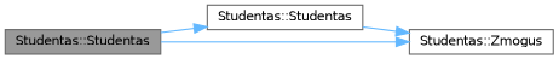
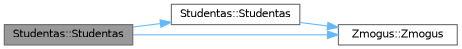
  digraph {
    rankdir=LR
    node [color=grey40 fillcolor=white fontname=Helvetica fontsize=10 shape=box style=filled]
    edge [color=steelblue1 fontname=Helvetica fontsize=10 labelfontname=Helvetica labelfontsize=10 style=solid]
    n1 [color=gray40 fillcolor=grey60 fontcolor=black height=0.2 label="Studentas::Studentas" width=0.4]
    n2 [height=0.2 label="Studentas::Studentas" width=0.4]
-   n3 [height=0.2 label="Studentas::Zmogus" width=0.4]
+   n3 [height=0.2 label="Zmogus::Zmogus" width=0.4]
    n1 -> n2
    n1 -> n3
    n2 -> n3
  }
